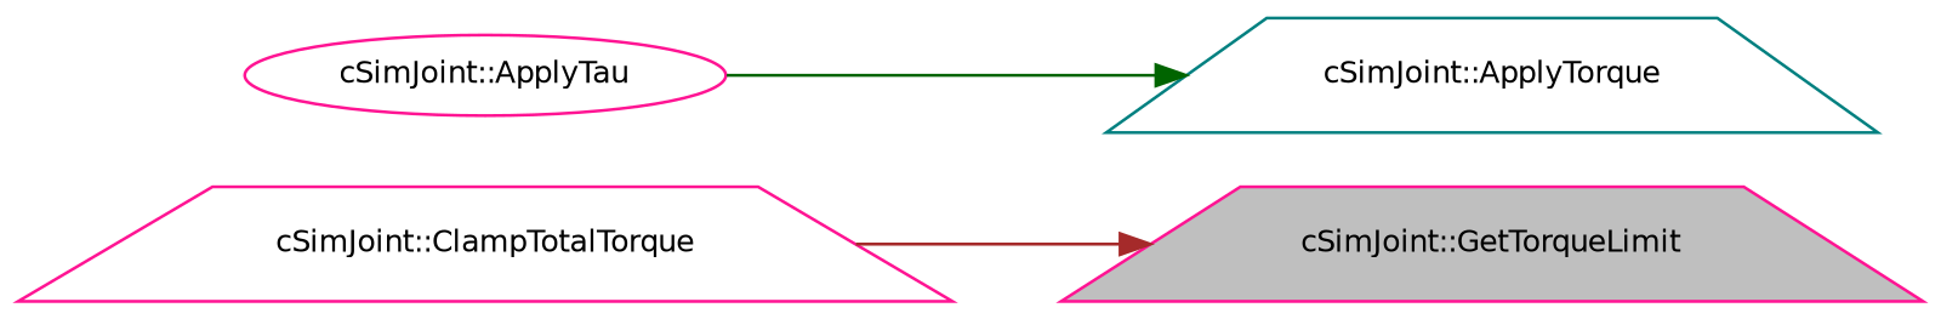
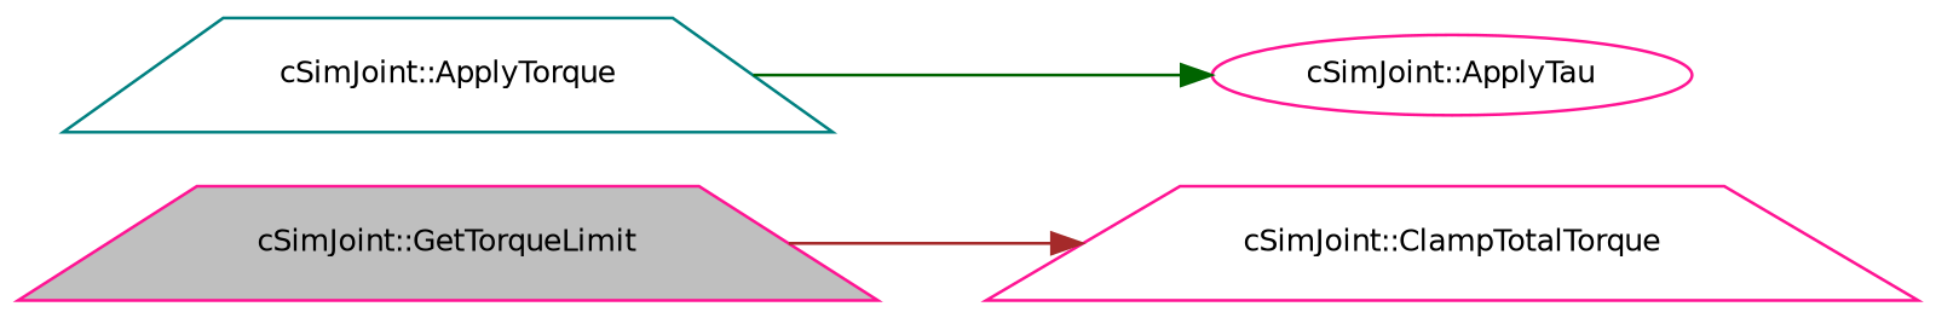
  digraph {
    rankdir=RL
    node [color=deeppink fillcolor=white fontname=Helvetica fontsize=10 shape=trapezium style=filled]
    edge [dir=back fontname=Helvetica fontsize=10 labelfontname=Helvetica labelfontsize=10 style=solid]
    n1 [fillcolor=grey75 fontcolor=black height=0.2 label="cSimJoint::GetTorqueLimit" width=0.4]
    n2 [height=0.2 label="cSimJoint::ClampTotalTorque" width=0.4]
    n3 [color=teal height=0.2 label="cSimJoint::ApplyTorque" width=0.4]
    n4 [height=0.2 label="cSimJoint::ApplyTau" shape=ellipse width=0.4]
-   n1 -> n2 [color=brown]
-   n3 -> n4 [color=darkgreen]
+   n2 -> n1 [color=brown]
+   n4 -> n3 [color=darkgreen]
  }
